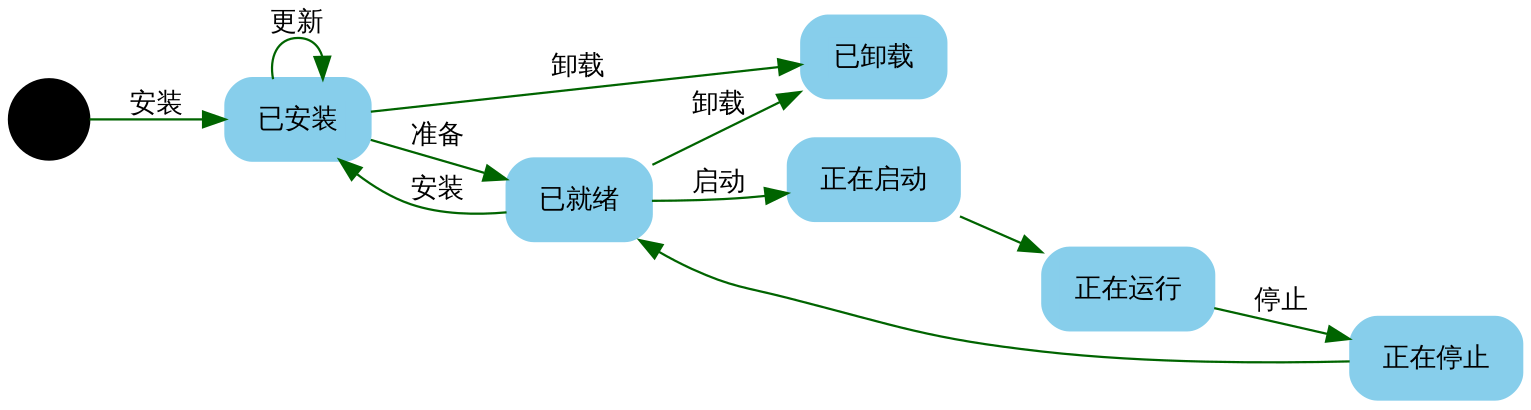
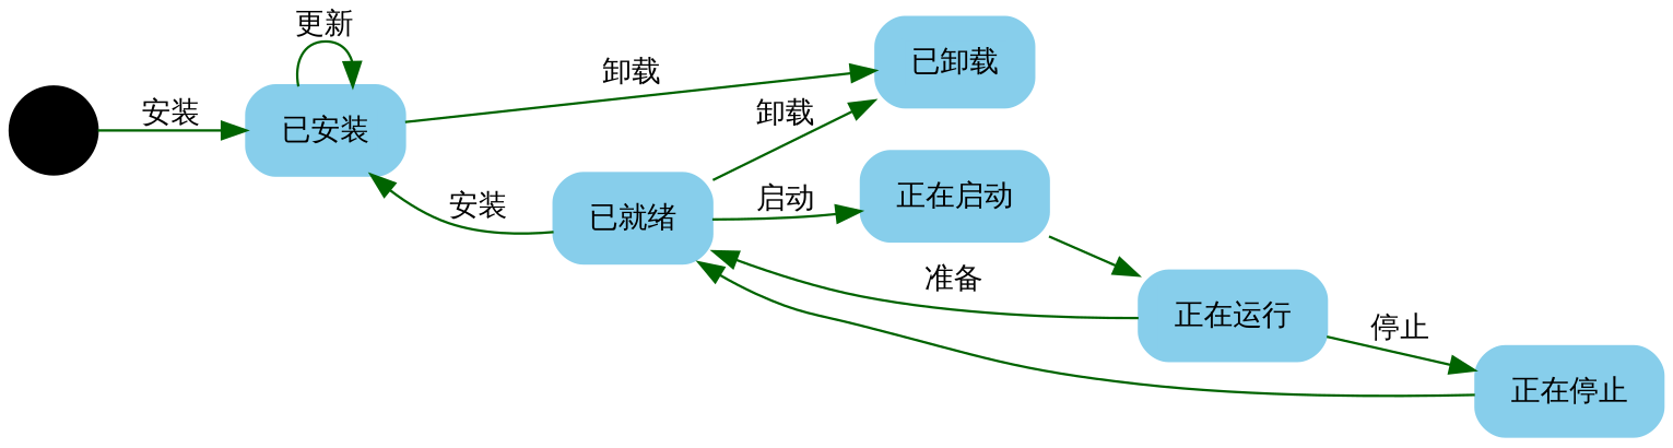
  digraph {
    fontname="Noto Serif"
    fontsize=12
    rankdir=LR
    node [color=skyblue fontname="Noto Serif" fontsize=12 shape=Mrecord style=filled]
    edge [color=darkgreen fontname="Noto Serif" fontsize=12]
    n1 [label=<<table><tr><td>已安装</td></tr></table>>]
    n2 [label=<<table><tr><td>已就绪</td></tr></table>>]
    n3 [label=<<table><tr><td>已卸载</td></tr></table>>]
    n4 [label=<<table><tr><td>正在启动</td></tr></table>>]
    n5 [label=<<table><tr><td>正在运行</td></tr></table>>]
    n6 [label=<<table><tr><td>正在停止</td></tr></table>>]
    start [color=black fixedsize=true shape=circle width=0.5]
    n1 -> n1 [label="更新"]
-   n1 -> n2 [label="准备"]
+   n5 -> n2 [label="准备"]
    n1 -> n3 [label="卸载"]
    n2 -> n1 [label="安装"]
    n2 -> n3 [label="卸载"]
    n2 -> n4 [label="启动"]
    n4 -> n5
    n5 -> n6 [label="停止"]
    n6 -> n2
    start -> n1 [label="安装"]
  }
